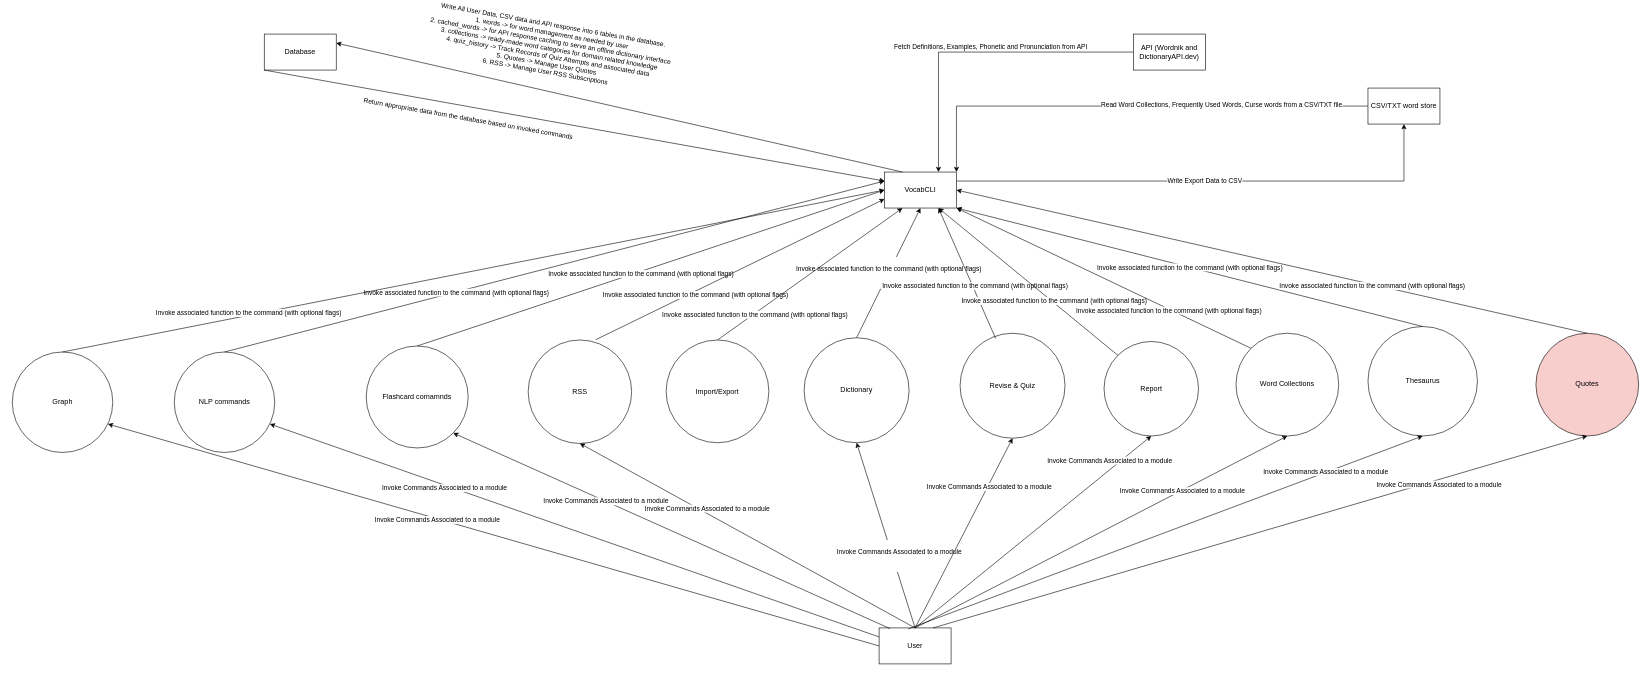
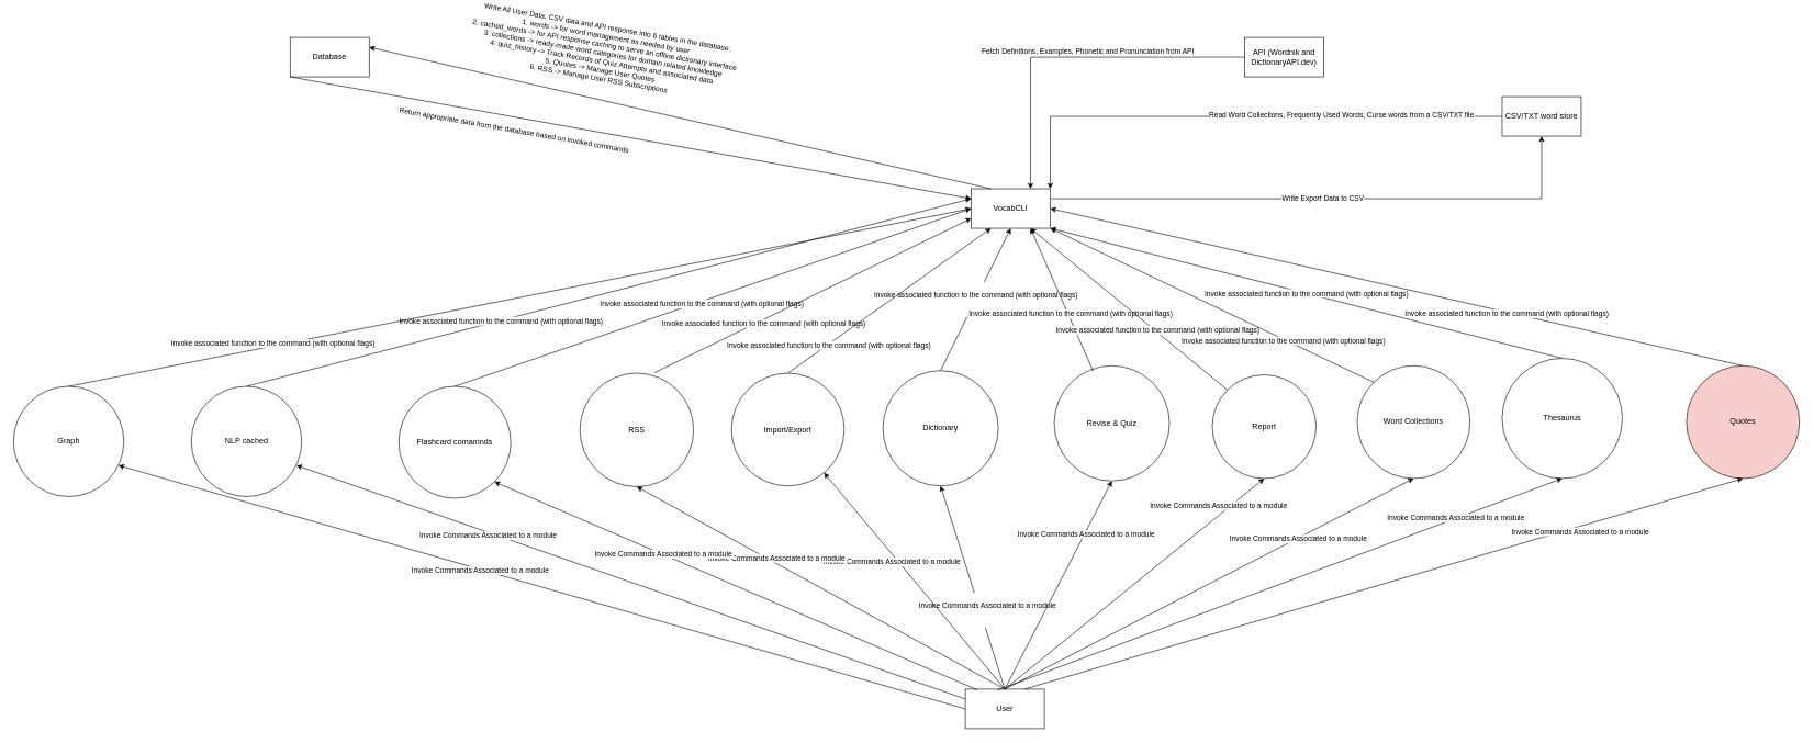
  <mxCell id="0" />
  <mxCell id="1" parent="0" />
  <mxCell id="2" value="Dictionary" style="ellipse;whiteSpace=wrap;html=1;aspect=fixed;" parent="1" vertex="1"><mxGeometry x="1340" y="526.25" width="175" height="175" as="geometry" /></mxCell>
  <mxCell id="3" style="edgeStyle=orthogonalEdgeStyle;rounded=0;orthogonalLoop=1;jettySize=auto;html=1;exitX=1;exitY=0.25;exitDx=0;exitDy=0;entryX=0.5;entryY=1;entryDx=0;entryDy=0;" parent="1" source="5" target="22" edge="1"><mxGeometry relative="1" as="geometry"><mxPoint x="2081" y="265" as="targetPoint" /></mxGeometry></mxCell>
  <mxCell id="4" value="Write Export Data to CSV" style="edgeLabel;html=1;align=center;verticalAlign=middle;resizable=0;points=[];" parent="3" vertex="1" connectable="0"><mxGeometry x="-0.018" y="1" relative="1" as="geometry"><mxPoint as="offset" /></mxGeometry></mxCell>
  <mxCell id="5" value="VocabCLI" style="rounded=0;whiteSpace=wrap;html=1;" parent="1" vertex="1"><mxGeometry x="1474" y="250" width="120" height="60" as="geometry" /></mxCell>
  <mxCell id="6" value="&#10;&lt;span style=&quot;color: rgb(0, 0, 0); font-family: Helvetica; font-size: 11px; font-style: normal; font-variant-ligatures: normal; font-variant-caps: normal; font-weight: 400; letter-spacing: normal; orphans: 2; text-align: center; text-indent: 0px; text-transform: none; widows: 2; word-spacing: 0px; -webkit-text-stroke-width: 0px; background-color: rgb(255, 255, 255); text-decoration-thickness: initial; text-decoration-style: initial; text-decoration-color: initial; float: none; display: inline !important;&quot;&gt;Invoke Commands Associated to a module&amp;nbsp;&lt;/span&gt;&#10;&#10;" style="endArrow=classic;html=1;rounded=0;exitX=0.5;exitY=0;exitDx=0;exitDy=0;entryX=0.5;entryY=1;entryDx=0;entryDy=0;" parent="1" source="23" target="2" edge="1"><mxGeometry x="-0.247" y="-12" width="50" height="50" relative="1" as="geometry"><mxPoint x="1630" y="480" as="sourcePoint" /><mxPoint x="1580" y="420" as="targetPoint" /><Array as="points" /><mxPoint as="offset" /></mxGeometry></mxCell>
  <mxCell id="7" value="Import/Export" style="ellipse;whiteSpace=wrap;html=1;aspect=fixed;" parent="1" vertex="1"><mxGeometry x="1110" y="530" width="171.25" height="171.25" as="geometry" /></mxCell>
  <mxCell id="8" value="RSS" style="ellipse;whiteSpace=wrap;html=1;aspect=fixed;" parent="1" vertex="1"><mxGeometry x="880" y="530" width="172.5" height="172.5" as="geometry" /></mxCell>
- <mxCell id="9" value="Flashcard comamnds" style="ellipse;whiteSpace=wrap;html=1;aspect=fixed;" parent="1" vertex="1"><mxGeometry x="610" y="540" width="170" height="170" as="geometry" /></mxCell>
- <mxCell id="10" value="NLP commands" style="ellipse;whiteSpace=wrap;html=1;aspect=fixed;" parent="1" vertex="1"><mxGeometry x="290" y="550" width="167.5" height="167.5" as="geometry" /></mxCell>
+ <mxCell id="9" value="Flashcard comamnds" style="ellipse;whiteSpace=wrap;html=1;aspect=fixed;" parent="1" vertex="1"><mxGeometry x="605" y="550" width="170" height="170" as="geometry" /></mxCell>
+ <mxCell id="10" value="NLP cached" style="ellipse;whiteSpace=wrap;html=1;aspect=fixed;" parent="1" vertex="1"><mxGeometry x="290" y="550" width="167.5" height="167.5" as="geometry" /></mxCell>
  <mxCell id="11" value="Thesaurus" style="ellipse;whiteSpace=wrap;html=1;aspect=fixed;" parent="1" vertex="1"><mxGeometry x="2280" y="507.5" width="182.5" height="182.5" as="geometry" /></mxCell>
  <mxCell id="12" value="Report" style="ellipse;whiteSpace=wrap;html=1;aspect=fixed;" parent="1" vertex="1"><mxGeometry x="1840" y="532.5" width="157.5" height="157.5" as="geometry" /></mxCell>
  <mxCell id="13" value="Revise &amp;amp; Quiz" style="ellipse;whiteSpace=wrap;html=1;aspect=fixed;" parent="1" vertex="1"><mxGeometry x="1600" y="518.75" width="175" height="175" as="geometry" /></mxCell>
  <mxCell id="14" value="Word Collections" style="ellipse;whiteSpace=wrap;html=1;aspect=fixed;" parent="1" vertex="1"><mxGeometry x="2060" y="518.75" width="171.25" height="171.25" as="geometry" /></mxCell>
  <mxCell id="15" value="Quotes" style="ellipse;whiteSpace=wrap;html=1;aspect=fixed;fillColor=#f8cecc;" parent="1" vertex="1"><mxGeometry x="2560" y="518.75" width="171.25" height="171.25" as="geometry" /></mxCell>
  <mxCell id="16" value="Database" style="rounded=0;whiteSpace=wrap;html=1;" parent="1" vertex="1"><mxGeometry x="440" y="20" width="120" height="60" as="geometry" /></mxCell>
  <mxCell id="17" style="edgeStyle=orthogonalEdgeStyle;rounded=0;orthogonalLoop=1;jettySize=auto;html=1;entryX=0.75;entryY=0;entryDx=0;entryDy=0;" parent="1" source="19" target="5" edge="1"><mxGeometry relative="1" as="geometry" /></mxCell>
  <mxCell id="18" value="Fetch Definitions, Examples, Phonetic and Pronunciation from API" style="edgeLabel;html=1;align=center;verticalAlign=middle;resizable=0;points=[];" parent="17" vertex="1" connectable="0"><mxGeometry x="-0.002" y="-3" relative="1" as="geometry"><mxPoint x="23" y="-7" as="offset" /></mxGeometry></mxCell>
  <mxCell id="19" value="API (Wordnik and DictionaryAPI.dev)" style="rounded=0;whiteSpace=wrap;html=1;" parent="1" vertex="1"><mxGeometry x="1889" y="20" width="120" height="60" as="geometry" /></mxCell>
  <mxCell id="20" style="edgeStyle=orthogonalEdgeStyle;rounded=0;orthogonalLoop=1;jettySize=auto;html=1;exitX=0;exitY=0.5;exitDx=0;exitDy=0;entryX=1;entryY=0;entryDx=0;entryDy=0;" parent="1" source="22" target="5" edge="1"><mxGeometry relative="1" as="geometry" /></mxCell>
  <mxCell id="21" value="Read Word Collections, Frequently Used Words, Curse words from a CSV/TXT file" style="edgeLabel;html=1;align=center;verticalAlign=middle;resizable=0;points=[];" parent="20" vertex="1" connectable="0"><mxGeometry x="-0.383" y="-3" relative="1" as="geometry"><mxPoint x="1" as="offset" /></mxGeometry></mxCell>
  <mxCell id="22" value="CSV/TXT word store" style="rounded=0;whiteSpace=wrap;html=1;" parent="1" vertex="1"><mxGeometry x="2280" y="110" width="120" height="60" as="geometry" /></mxCell>
  <mxCell id="23" value="User" style="rounded=0;whiteSpace=wrap;html=1;" parent="1" vertex="1"><mxGeometry x="1465" y="1010" width="120" height="60" as="geometry" /></mxCell>
  <mxCell id="24" value="" style="endArrow=classic;html=1;rounded=0;exitX=0.5;exitY=0;exitDx=0;exitDy=0;entryX=0.5;entryY=1;entryDx=0;entryDy=0;" parent="1" source="23" target="13" edge="1"><mxGeometry width="50" height="50" relative="1" as="geometry"><mxPoint x="1535" y="820" as="sourcePoint" /><mxPoint x="1535" y="630" as="targetPoint" /><Array as="points" /></mxGeometry></mxCell>
  <mxCell id="25" value="Invoke Commands Associated to a module&amp;nbsp;" style="edgeLabel;html=1;align=center;verticalAlign=middle;resizable=0;points=[];" parent="24" vertex="1" connectable="0"><mxGeometry x="0.488" y="-3" relative="1" as="geometry"><mxPoint x="1" y="-1" as="offset" /></mxGeometry></mxCell>
  <mxCell id="26" value="" style="endArrow=classic;html=1;rounded=0;entryX=0.5;entryY=1;entryDx=0;entryDy=0;exitX=0.5;exitY=0;exitDx=0;exitDy=0;" parent="1" source="23" target="12" edge="1"><mxGeometry width="50" height="50" relative="1" as="geometry"><mxPoint x="1520" y="810" as="sourcePoint" /><mxPoint x="1745" y="632.5" as="targetPoint" /><Array as="points" /></mxGeometry></mxCell>
  <mxCell id="27" value="Invoke Commands Associated to a module&amp;nbsp;" style="edgeLabel;html=1;align=center;verticalAlign=middle;resizable=0;points=[];" parent="26" vertex="1" connectable="0"><mxGeometry x="0.175" relative="1" as="geometry"><mxPoint x="94" y="-92" as="offset" /></mxGeometry></mxCell>
  <mxCell id="28" value="" style="endArrow=classic;html=1;rounded=0;entryX=0.5;entryY=1;entryDx=0;entryDy=0;exitX=0.5;exitY=0;exitDx=0;exitDy=0;" parent="1" source="23" target="14" edge="1"><mxGeometry width="50" height="50" relative="1" as="geometry"><mxPoint x="1530" y="820" as="sourcePoint" /><mxPoint x="1944" y="632.5" as="targetPoint" /><Array as="points" /></mxGeometry></mxCell>
  <mxCell id="29" value="Invoke Commands Associated to a module&amp;nbsp;" style="edgeLabel;html=1;align=center;verticalAlign=middle;resizable=0;points=[];" parent="28" vertex="1" connectable="0"><mxGeometry x="0.434" y="-1" relative="1" as="geometry"><mxPoint x="1" as="offset" /></mxGeometry></mxCell>
  <mxCell id="30" value="" style="endArrow=classic;html=1;rounded=0;entryX=0.5;entryY=1;entryDx=0;entryDy=0;exitX=0.406;exitY=0.026;exitDx=0;exitDy=0;exitPerimeter=0;" parent="1" source="23" target="11" edge="1"><mxGeometry width="50" height="50" relative="1" as="geometry"><mxPoint x="1520" y="810" as="sourcePoint" /><mxPoint x="2100" y="632.5" as="targetPoint" /><Array as="points" /></mxGeometry></mxCell>
  <mxCell id="31" value="Invoke Commands Associated to a module&amp;nbsp;" style="edgeLabel;html=1;align=center;verticalAlign=middle;resizable=0;points=[];" parent="30" vertex="1" connectable="0"><mxGeometry x="0.122" y="-4" relative="1" as="geometry"><mxPoint x="214" y="-85" as="offset" /></mxGeometry></mxCell>
  <mxCell id="32" value="" style="endArrow=classic;html=1;rounded=0;entryX=0.5;entryY=1;entryDx=0;entryDy=0;exitX=0.75;exitY=0;exitDx=0;exitDy=0;" parent="1" source="23" target="15" edge="1"><mxGeometry width="50" height="50" relative="1" as="geometry"><mxPoint x="1530" y="810" as="sourcePoint" /><mxPoint x="2260" y="637.5" as="targetPoint" /><Array as="points" /></mxGeometry></mxCell>
  <mxCell id="33" value="Invoke Commands Associated to a module&amp;nbsp;" style="edgeLabel;html=1;align=center;verticalAlign=middle;resizable=0;points=[];" parent="32" vertex="1" connectable="0"><mxGeometry x="-0.247" y="2" relative="1" as="geometry"><mxPoint x="434" y="-117" as="offset" /></mxGeometry></mxCell>
+ <mxCell id="34" value="" style="endArrow=classic;html=1;rounded=0;exitX=0.5;exitY=0;exitDx=0;exitDy=0;" parent="1" source="23" target="7" edge="1"><mxGeometry width="50" height="50" relative="1" as="geometry"><mxPoint x="1535" y="1020" as="sourcePoint" /><mxPoint x="1535" y="630" as="targetPoint" /><Array as="points" /></mxGeometry></mxCell>
+ <mxCell id="35" value="Invoke Commands Associated to a module&amp;nbsp;" style="edgeLabel;html=1;align=center;verticalAlign=middle;resizable=0;points=[];" parent="34" vertex="1" connectable="0"><mxGeometry x="0.206" y="7" relative="1" as="geometry"><mxPoint as="offset" /></mxGeometry></mxCell>
  <mxCell id="36" value="" style="endArrow=classic;html=1;rounded=0;exitX=0.5;exitY=0;exitDx=0;exitDy=0;entryX=0.5;entryY=1;entryDx=0;entryDy=0;" parent="1" source="23" target="8" edge="1"><mxGeometry width="50" height="50" relative="1" as="geometry"><mxPoint x="1505" y="1020" as="sourcePoint" /><mxPoint x="1333.147" y="631.179" as="targetPoint" /><Array as="points" /></mxGeometry></mxCell>
  <mxCell id="37" value="Invoke Commands Associated to a module&amp;nbsp;" style="edgeLabel;html=1;align=center;verticalAlign=middle;resizable=0;points=[];" parent="36" vertex="1" connectable="0"><mxGeometry x="0.25" y="-8" relative="1" as="geometry"><mxPoint as="offset" /></mxGeometry></mxCell>
  <mxCell id="38" value="" style="endArrow=classic;html=1;rounded=0;exitX=0.154;exitY=0.02;exitDx=0;exitDy=0;entryX=1;entryY=1;entryDx=0;entryDy=0;exitPerimeter=0;" parent="1" source="23" target="9" edge="1"><mxGeometry width="50" height="50" relative="1" as="geometry"><mxPoint x="1315" y="1022.5" as="sourcePoint" /><mxPoint x="935" y="627.5" as="targetPoint" /><Array as="points" /></mxGeometry></mxCell>
  <mxCell id="39" value="Invoke Commands Associated to a module&amp;nbsp;" style="edgeLabel;html=1;align=center;verticalAlign=middle;resizable=0;points=[];" parent="38" vertex="1" connectable="0"><mxGeometry x="0.3" y="-1" relative="1" as="geometry"><mxPoint as="offset" /></mxGeometry></mxCell>
  <mxCell id="40" value="" style="endArrow=classic;html=1;rounded=0;exitX=0;exitY=0.25;exitDx=0;exitDy=0;entryX=0.952;entryY=0.717;entryDx=0;entryDy=0;entryPerimeter=0;" parent="1" source="23" target="10" edge="1"><mxGeometry width="50" height="50" relative="1" as="geometry"><mxPoint x="1350" y="1004.32" as="sourcePoint" /><mxPoint x="771.04" y="625" as="targetPoint" /><Array as="points" /></mxGeometry></mxCell>
  <mxCell id="41" value="Invoke Commands Associated to a module&amp;nbsp;" style="edgeLabel;html=1;align=center;verticalAlign=middle;resizable=0;points=[];" parent="40" vertex="1" connectable="0"><mxGeometry x="0.422" y="4" relative="1" as="geometry"><mxPoint as="offset" /></mxGeometry></mxCell>
  <mxCell id="42" value="&#10;&lt;span style=&quot;color: rgb(0, 0, 0); font-family: Helvetica; font-size: 11px; font-style: normal; font-variant-ligatures: normal; font-variant-caps: normal; font-weight: 400; letter-spacing: normal; orphans: 2; text-align: center; text-indent: 0px; text-transform: none; widows: 2; word-spacing: 0px; -webkit-text-stroke-width: 0px; background-color: rgb(255, 255, 255); text-decoration-thickness: initial; text-decoration-style: initial; text-decoration-color: initial; float: none; display: inline !important;&quot;&gt;Invoke associated function to the command (with optional flags)&lt;/span&gt;&#10;&#10;" style="endArrow=classic;html=1;rounded=0;exitX=0.5;exitY=0;exitDx=0;exitDy=0;entryX=0.5;entryY=1;entryDx=0;entryDy=0;" parent="1" source="2" target="5" edge="1"><mxGeometry width="50" height="50" relative="1" as="geometry"><mxPoint x="1736" y="510" as="sourcePoint" /><mxPoint x="1730" y="110" as="targetPoint" /><Array as="points" /></mxGeometry></mxCell>
  <mxCell id="43" value="" style="endArrow=classic;html=1;rounded=0;exitX=0.5;exitY=0;exitDx=0;exitDy=0;entryX=0;entryY=0.5;entryDx=0;entryDy=0;" parent="1" source="9" target="5" edge="1"><mxGeometry width="50" height="50" relative="1" as="geometry"><mxPoint x="1340" y="537.5" as="sourcePoint" /><mxPoint x="1355" y="327.5" as="targetPoint" /><Array as="points" /></mxGeometry></mxCell>
  <mxCell id="44" value="Invoke associated function to the command (with optional flags)" style="edgeLabel;html=1;align=center;verticalAlign=middle;resizable=0;points=[];" parent="43" vertex="1" connectable="0"><mxGeometry x="-0.045" y="-4" relative="1" as="geometry"><mxPoint x="-1" as="offset" /></mxGeometry></mxCell>
  <mxCell id="45" value="" style="endArrow=classic;html=1;rounded=0;exitX=0.339;exitY=0.05;exitDx=0;exitDy=0;entryX=0.75;entryY=1;entryDx=0;entryDy=0;exitPerimeter=0;" parent="1" source="13" target="5" edge="1"><mxGeometry width="50" height="50" relative="1" as="geometry"><mxPoint x="1539" y="540" as="sourcePoint" /><mxPoint x="1554" y="330" as="targetPoint" /><Array as="points" /></mxGeometry></mxCell>
  <mxCell id="46" value="Invoke associated function to the command (with optional flags)" style="edgeLabel;html=1;align=center;verticalAlign=middle;resizable=0;points=[];" parent="45" vertex="1" connectable="0"><mxGeometry x="-0.204" y="-4" relative="1" as="geometry"><mxPoint y="1" as="offset" /></mxGeometry></mxCell>
  <mxCell id="47" value="" style="endArrow=classic;html=1;rounded=0;exitX=0;exitY=0;exitDx=0;exitDy=0;entryX=0.75;entryY=1;entryDx=0;entryDy=0;" parent="1" source="12" target="5" edge="1"><mxGeometry width="50" height="50" relative="1" as="geometry"><mxPoint x="1549" y="550" as="sourcePoint" /><mxPoint x="1564" y="340" as="targetPoint" /><Array as="points" /></mxGeometry></mxCell>
  <mxCell id="48" value="Invoke associated function to the command (with optional flags)" style="edgeLabel;html=1;align=center;verticalAlign=middle;resizable=0;points=[];" parent="47" vertex="1" connectable="0"><mxGeometry x="-0.274" y="-2" relative="1" as="geometry"><mxPoint y="-1" as="offset" /></mxGeometry></mxCell>
  <mxCell id="49" value="" style="endArrow=classic;html=1;rounded=0;exitX=0;exitY=0;exitDx=0;exitDy=0;entryX=1;entryY=1;entryDx=0;entryDy=0;" parent="1" source="14" target="5" edge="1"><mxGeometry width="50" height="50" relative="1" as="geometry"><mxPoint x="1559" y="560" as="sourcePoint" /><mxPoint x="1574" y="350" as="targetPoint" /><Array as="points" /></mxGeometry></mxCell>
  <mxCell id="50" value="Invoke associated function to the command (with optional flags)" style="edgeLabel;html=1;align=center;verticalAlign=middle;resizable=0;points=[];" parent="49" vertex="1" connectable="0"><mxGeometry x="-0.443" y="2" relative="1" as="geometry"><mxPoint as="offset" /></mxGeometry></mxCell>
  <mxCell id="51" value="Invoke associated function to the command (with optional flags)" style="endArrow=classic;html=1;rounded=0;exitX=0.5;exitY=0;exitDx=0;exitDy=0;entryX=1;entryY=1;entryDx=0;entryDy=0;" parent="1" source="11" target="5" edge="1"><mxGeometry width="50" height="50" relative="1" as="geometry"><mxPoint x="1569" y="570" as="sourcePoint" /><mxPoint x="1584" y="360" as="targetPoint" /><Array as="points" /></mxGeometry></mxCell>
  <mxCell id="52" value="" style="endArrow=classic;html=1;rounded=0;exitX=0.5;exitY=0;exitDx=0;exitDy=0;entryX=1;entryY=0.5;entryDx=0;entryDy=0;" parent="1" source="15" target="5" edge="1"><mxGeometry width="50" height="50" relative="1" as="geometry"><mxPoint x="2412.5" y="550" as="sourcePoint" /><mxPoint x="2427.5" y="340" as="targetPoint" /><Array as="points" /></mxGeometry></mxCell>
  <mxCell id="53" value="Invoke associated function to the command (with optional flags)" style="edgeLabel;html=1;align=center;verticalAlign=middle;resizable=0;points=[];" parent="52" vertex="1" connectable="0"><mxGeometry x="-0.317" y="2" relative="1" as="geometry"><mxPoint as="offset" /></mxGeometry></mxCell>
  <mxCell id="54" value="" style="endArrow=classic;html=1;rounded=0;exitX=0.653;exitY=-0.003;exitDx=0;exitDy=0;entryX=0;entryY=0.75;entryDx=0;entryDy=0;exitPerimeter=0;" parent="1" source="8" target="5" edge="1"><mxGeometry width="50" height="50" relative="1" as="geometry"><mxPoint x="1325" y="540" as="sourcePoint" /><mxPoint x="1517.72" y="320" as="targetPoint" /><Array as="points" /></mxGeometry></mxCell>
  <mxCell id="55" value="Invoke associated function to the command (with optional flags)" style="edgeLabel;html=1;align=center;verticalAlign=middle;resizable=0;points=[];" parent="54" vertex="1" connectable="0"><mxGeometry x="-0.322" y="-5" relative="1" as="geometry"><mxPoint as="offset" /></mxGeometry></mxCell>
  <mxCell id="56" value="" style="endArrow=classic;html=1;rounded=0;exitX=0.5;exitY=0;exitDx=0;exitDy=0;entryX=0.25;entryY=1;entryDx=0;entryDy=0;" parent="1" source="7" target="5" edge="1"><mxGeometry width="50" height="50" relative="1" as="geometry"><mxPoint x="1335" y="550" as="sourcePoint" /><mxPoint x="1527.72" y="330" as="targetPoint" /><Array as="points" /></mxGeometry></mxCell>
  <mxCell id="57" value="Invoke associated function to the command (with optional flags)" style="edgeLabel;html=1;align=center;verticalAlign=middle;resizable=0;points=[];" parent="56" vertex="1" connectable="0"><mxGeometry x="-0.609" y="-2" relative="1" as="geometry"><mxPoint y="-1" as="offset" /></mxGeometry></mxCell>
  <mxCell id="58" value="" style="endArrow=classic;html=1;rounded=0;exitX=0.5;exitY=0;exitDx=0;exitDy=0;entryX=0;entryY=0.25;entryDx=0;entryDy=0;" parent="1" source="10" target="5" edge="1"><mxGeometry width="50" height="50" relative="1" as="geometry"><mxPoint x="780" y="550" as="sourcePoint" /><mxPoint x="972.72" y="330" as="targetPoint" /><Array as="points" /></mxGeometry></mxCell>
  <mxCell id="59" value="Invoke associated function to the command (with optional flags)" style="edgeLabel;html=1;align=center;verticalAlign=middle;resizable=0;points=[];" parent="58" vertex="1" connectable="0"><mxGeometry x="-0.166" y="-1" relative="1" as="geometry"><mxPoint x="-73" y="18" as="offset" /></mxGeometry></mxCell>
  <mxCell id="60" value="" style="endArrow=classic;html=1;rounded=0;exitX=0.25;exitY=0;exitDx=0;exitDy=0;entryX=1;entryY=0.25;entryDx=0;entryDy=0;" parent="1" source="5" target="16" edge="1"><mxGeometry width="50" height="50" relative="1" as="geometry"><mxPoint x="580" y="325" as="sourcePoint" /><mxPoint x="1680.25" y="40" as="targetPoint" /><Array as="points" /></mxGeometry></mxCell>
  <mxCell id="61" value="Write All User Data, CSV data and API response into 6 tables in the database. &lt;br&gt;1. words -&amp;gt; for word management as needed by user&lt;br&gt;2. cached_words -&amp;gt; for API response caching to serve an offline dictionary interface&lt;br&gt;3. collections -&amp;gt; ready-made word categories for domain related knowledge&lt;br&gt;4. quiz_history -&amp;gt; Track Records of Quiz Attempts and associated data&lt;br&gt;5. Quotes -&amp;gt; Manage User Quotes&lt;br&gt;6. RSS -&amp;gt; Manage User RSS Subscriptions" style="edgeLabel;html=1;align=center;verticalAlign=middle;resizable=0;points=[];rotation=10;" parent="60" vertex="1" connectable="0"><mxGeometry x="0.622" y="-4" relative="1" as="geometry"><mxPoint x="175" y="-28" as="offset" /></mxGeometry></mxCell>
  <mxCell id="62" value="" style="endArrow=classic;html=1;rounded=0;exitX=0;exitY=1;exitDx=0;exitDy=0;entryX=0;entryY=0.25;entryDx=0;entryDy=0;" parent="1" source="16" target="5" edge="1"><mxGeometry width="50" height="50" relative="1" as="geometry"><mxPoint x="1544" y="210" as="sourcePoint" /><mxPoint x="1070" y="90" as="targetPoint" /><Array as="points" /></mxGeometry></mxCell>
  <mxCell id="63" value="Return appropriate data from the database based on invoked commands" style="edgeLabel;html=1;align=center;verticalAlign=middle;resizable=0;points=[];rotation=10;" parent="62" vertex="1" connectable="0"><mxGeometry x="-0.412" y="1" relative="1" as="geometry"><mxPoint x="35" y="27" as="offset" /></mxGeometry></mxCell>
  <mxCell id="64" value="Graph" style="ellipse;whiteSpace=wrap;html=1;aspect=fixed;" vertex="1" parent="1"><mxGeometry x="20" y="550" width="167.5" height="167.5" as="geometry" /></mxCell>
  <mxCell id="65" value="" style="endArrow=classic;html=1;rounded=0;exitX=0;exitY=0.5;exitDx=0;exitDy=0;entryX=0.952;entryY=0.717;entryDx=0;entryDy=0;entryPerimeter=0;" edge="1" parent="1" target="64" source="23"><mxGeometry width="50" height="50" relative="1" as="geometry"><mxPoint x="1215" y="1035" as="sourcePoint" /><mxPoint x="521.04" y="635" as="targetPoint" /><Array as="points" /></mxGeometry></mxCell>
  <mxCell id="66" value="Invoke Commands Associated to a module&amp;nbsp;" style="edgeLabel;html=1;align=center;verticalAlign=middle;resizable=0;points=[];" vertex="1" connectable="0" parent="65"><mxGeometry x="0.422" y="4" relative="1" as="geometry"><mxPoint x="180" y="49" as="offset" /></mxGeometry></mxCell>
  <mxCell id="67" value="" style="endArrow=classic;html=1;rounded=0;exitX=0.5;exitY=0;exitDx=0;exitDy=0;entryX=0;entryY=0.5;entryDx=0;entryDy=0;" edge="1" parent="1" source="64" target="5"><mxGeometry width="50" height="50" relative="1" as="geometry"><mxPoint x="530" y="560" as="sourcePoint" /><mxPoint x="1224" y="275" as="targetPoint" /><Array as="points" /></mxGeometry></mxCell>
  <mxCell id="68" value="Invoke associated function to the command (with optional flags)" style="edgeLabel;html=1;align=center;verticalAlign=middle;resizable=0;points=[];rotation=0;" vertex="1" connectable="0" parent="67"><mxGeometry x="-0.166" y="-1" relative="1" as="geometry"><mxPoint x="-261" y="46" as="offset" /></mxGeometry></mxCell>
